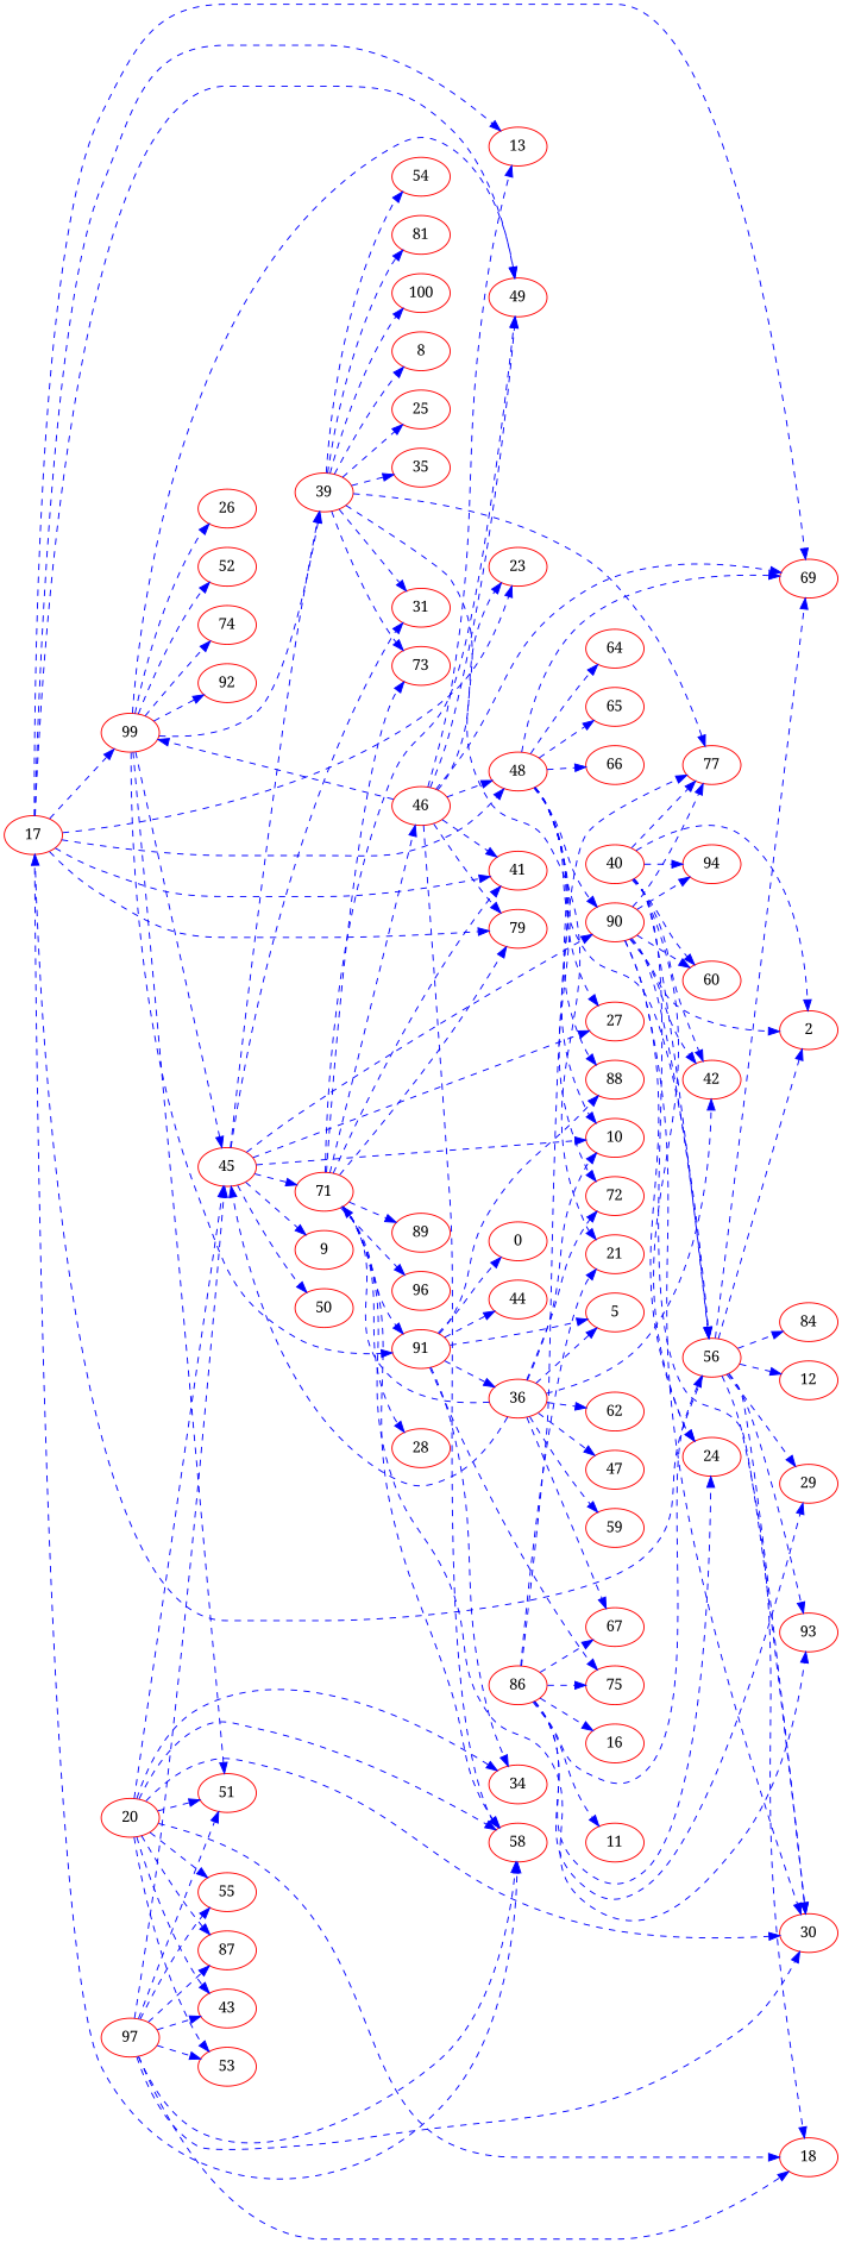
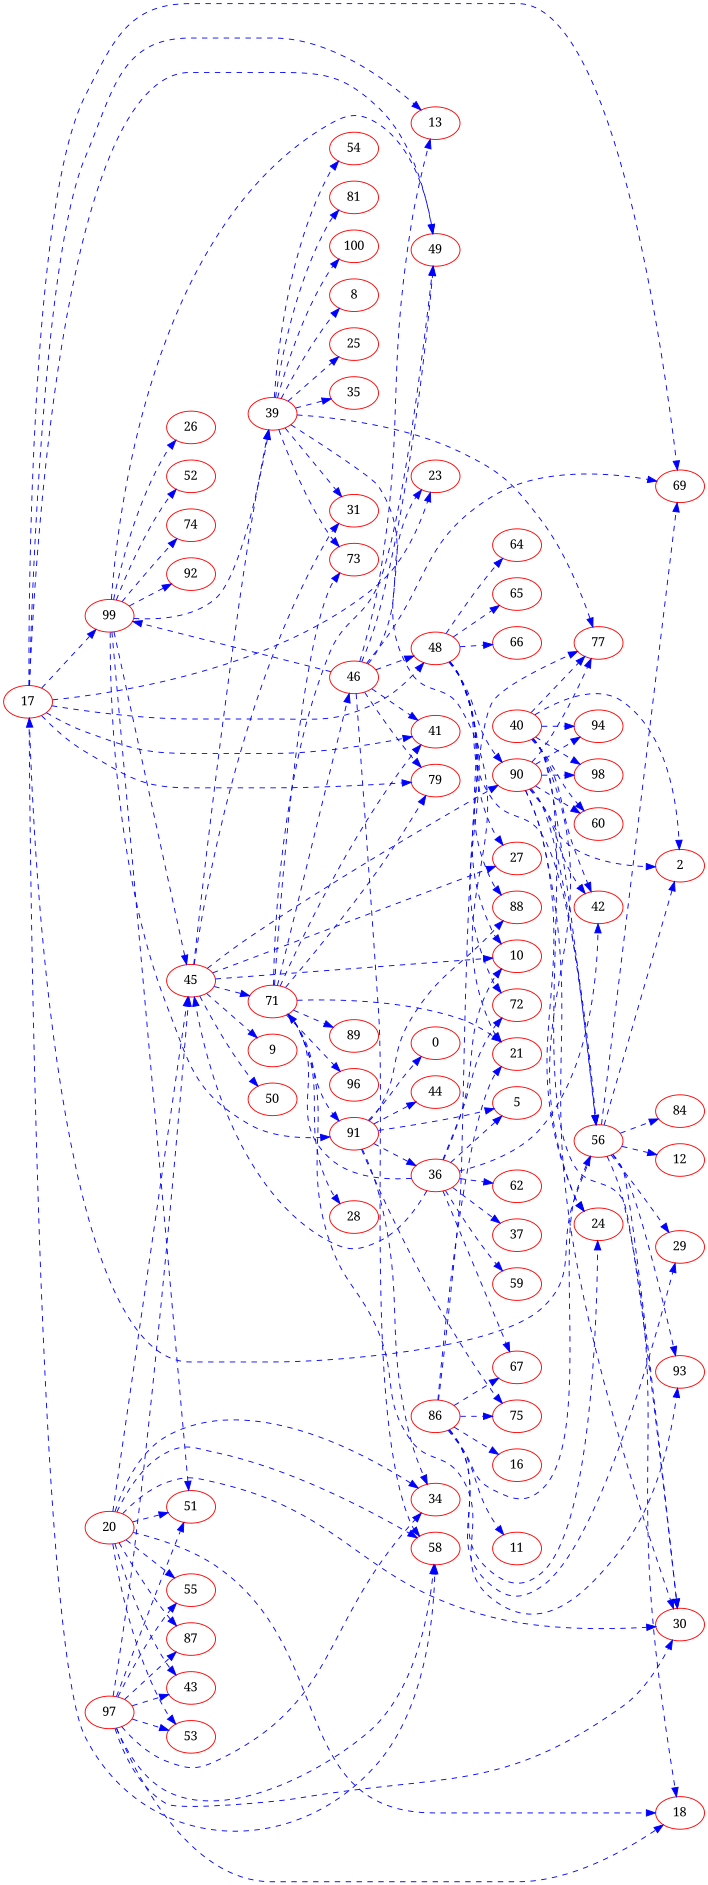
  digraph {
    fontname="Noto Serif"
    rankdir=LR
    node [color=Red fontname="Noto Serif"]
    edge [color=Blue fontname="Noto Serif" style=dashed]
    17
    13
    23
    41
    48
    49
    58
    69
    79
    99
    10
    72
    56
    27
    90
    64
    65
    66
    88
    45
    51
    39
    91
    26
    52
    74
    92
    18
    30
    93
    2
    12
    29
    84
    42
    77
    24
    60
    94
+   98
    71
    31
    9
    50
    21
    73
    8
    25
    35
    54
    81
    100
    34
    36
    5
    75
    0
    44
    20
    43
    53
    55
    87
    46
    28
    89
    96
-   47
+   47 [label=37]
    59
    62
    67
    40
    86
    11
    16
    97
    17 -> 13
    17 -> 23
    17 -> 41
    17 -> 48
    17 -> 49
    17 -> 58
    17 -> 69
    17 -> 79
    17 -> 99
-   48 -> 69
    48 -> 10
    48 -> 72
    48 -> 56
    48 -> 27
    48 -> 90
    48 -> 64
    48 -> 65
    48 -> 66
    48 -> 88
    99 -> 49
    99 -> 45
    99 -> 51
    99 -> 39
    99 -> 91
    99 -> 26
    99 -> 52
    99 -> 74
    99 -> 92
    56 -> 17
    56 -> 69
    56 -> 18
    56 -> 30
    56 -> 93
    56 -> 2
    56 -> 12
    56 -> 29
    56 -> 84
    90 -> 56
    90 -> 30
    90 -> 2
    90 -> 42
    90 -> 77
    90 -> 24
    90 -> 60
    90 -> 94
+   90 -> 98
    45 -> 10
    45 -> 27
    45 -> 90
    45 -> 39
    45 -> 71
    45 -> 31
    45 -> 9
    45 -> 50
    39 -> 77
    39 -> 31
    39 -> 21
    39 -> 73
    39 -> 8
    39 -> 25
    39 -> 35
    39 -> 54
    39 -> 81
    39 -> 100
    91 -> 88
    91 -> 34
    91 -> 36
    91 -> 5
    91 -> 75
    91 -> 0
    91 -> 44
    71 -> 41
    71 -> 49
    71 -> 79
    71 -> 91
    71 -> 93
-   71 -> 58
+   71 -> 21
    71 -> 73
    71 -> 46
    71 -> 28
    71 -> 89
    71 -> 96
    36 -> 10
    36 -> 72
    36 -> 45
    36 -> 42
    36 -> 71
    36 -> 5
    36 -> 47
    36 -> 59
    36 -> 62
    36 -> 67
    20 -> 58
    20 -> 45
    20 -> 51
    20 -> 18
    20 -> 30
    20 -> 34
    20 -> 43
    20 -> 53
    20 -> 55
    20 -> 87
    46 -> 13
    46 -> 23
    46 -> 41
    46 -> 48
    46 -> 49
    46 -> 58
    46 -> 69
    46 -> 79
    46 -> 99
    40 -> 56
    40 -> 30
    40 -> 2
    40 -> 42
    40 -> 77
    40 -> 24
    40 -> 60
    40 -> 94
+   40 -> 98
    86 -> 56
    86 -> 29
    86 -> 77
    86 -> 24
    86 -> 21
    86 -> 75
    86 -> 67
    86 -> 11
    86 -> 16
    97 -> 58
    97 -> 45
    97 -> 51
    97 -> 18
    97 -> 30
+   97 -> 34
    97 -> 43
    97 -> 53
    97 -> 55
    97 -> 87
  }
